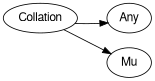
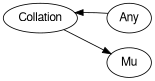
  digraph {
    rankdir=LR
    splines=polyline
    node [color="#000000" fontcolor="#000000" fontname=FreeSans]
    edge [color="#000000"]
    Collation
    Any
    Mu
-   Collation -> Any
+   Any -> Collation
    Collation -> Mu
  }
